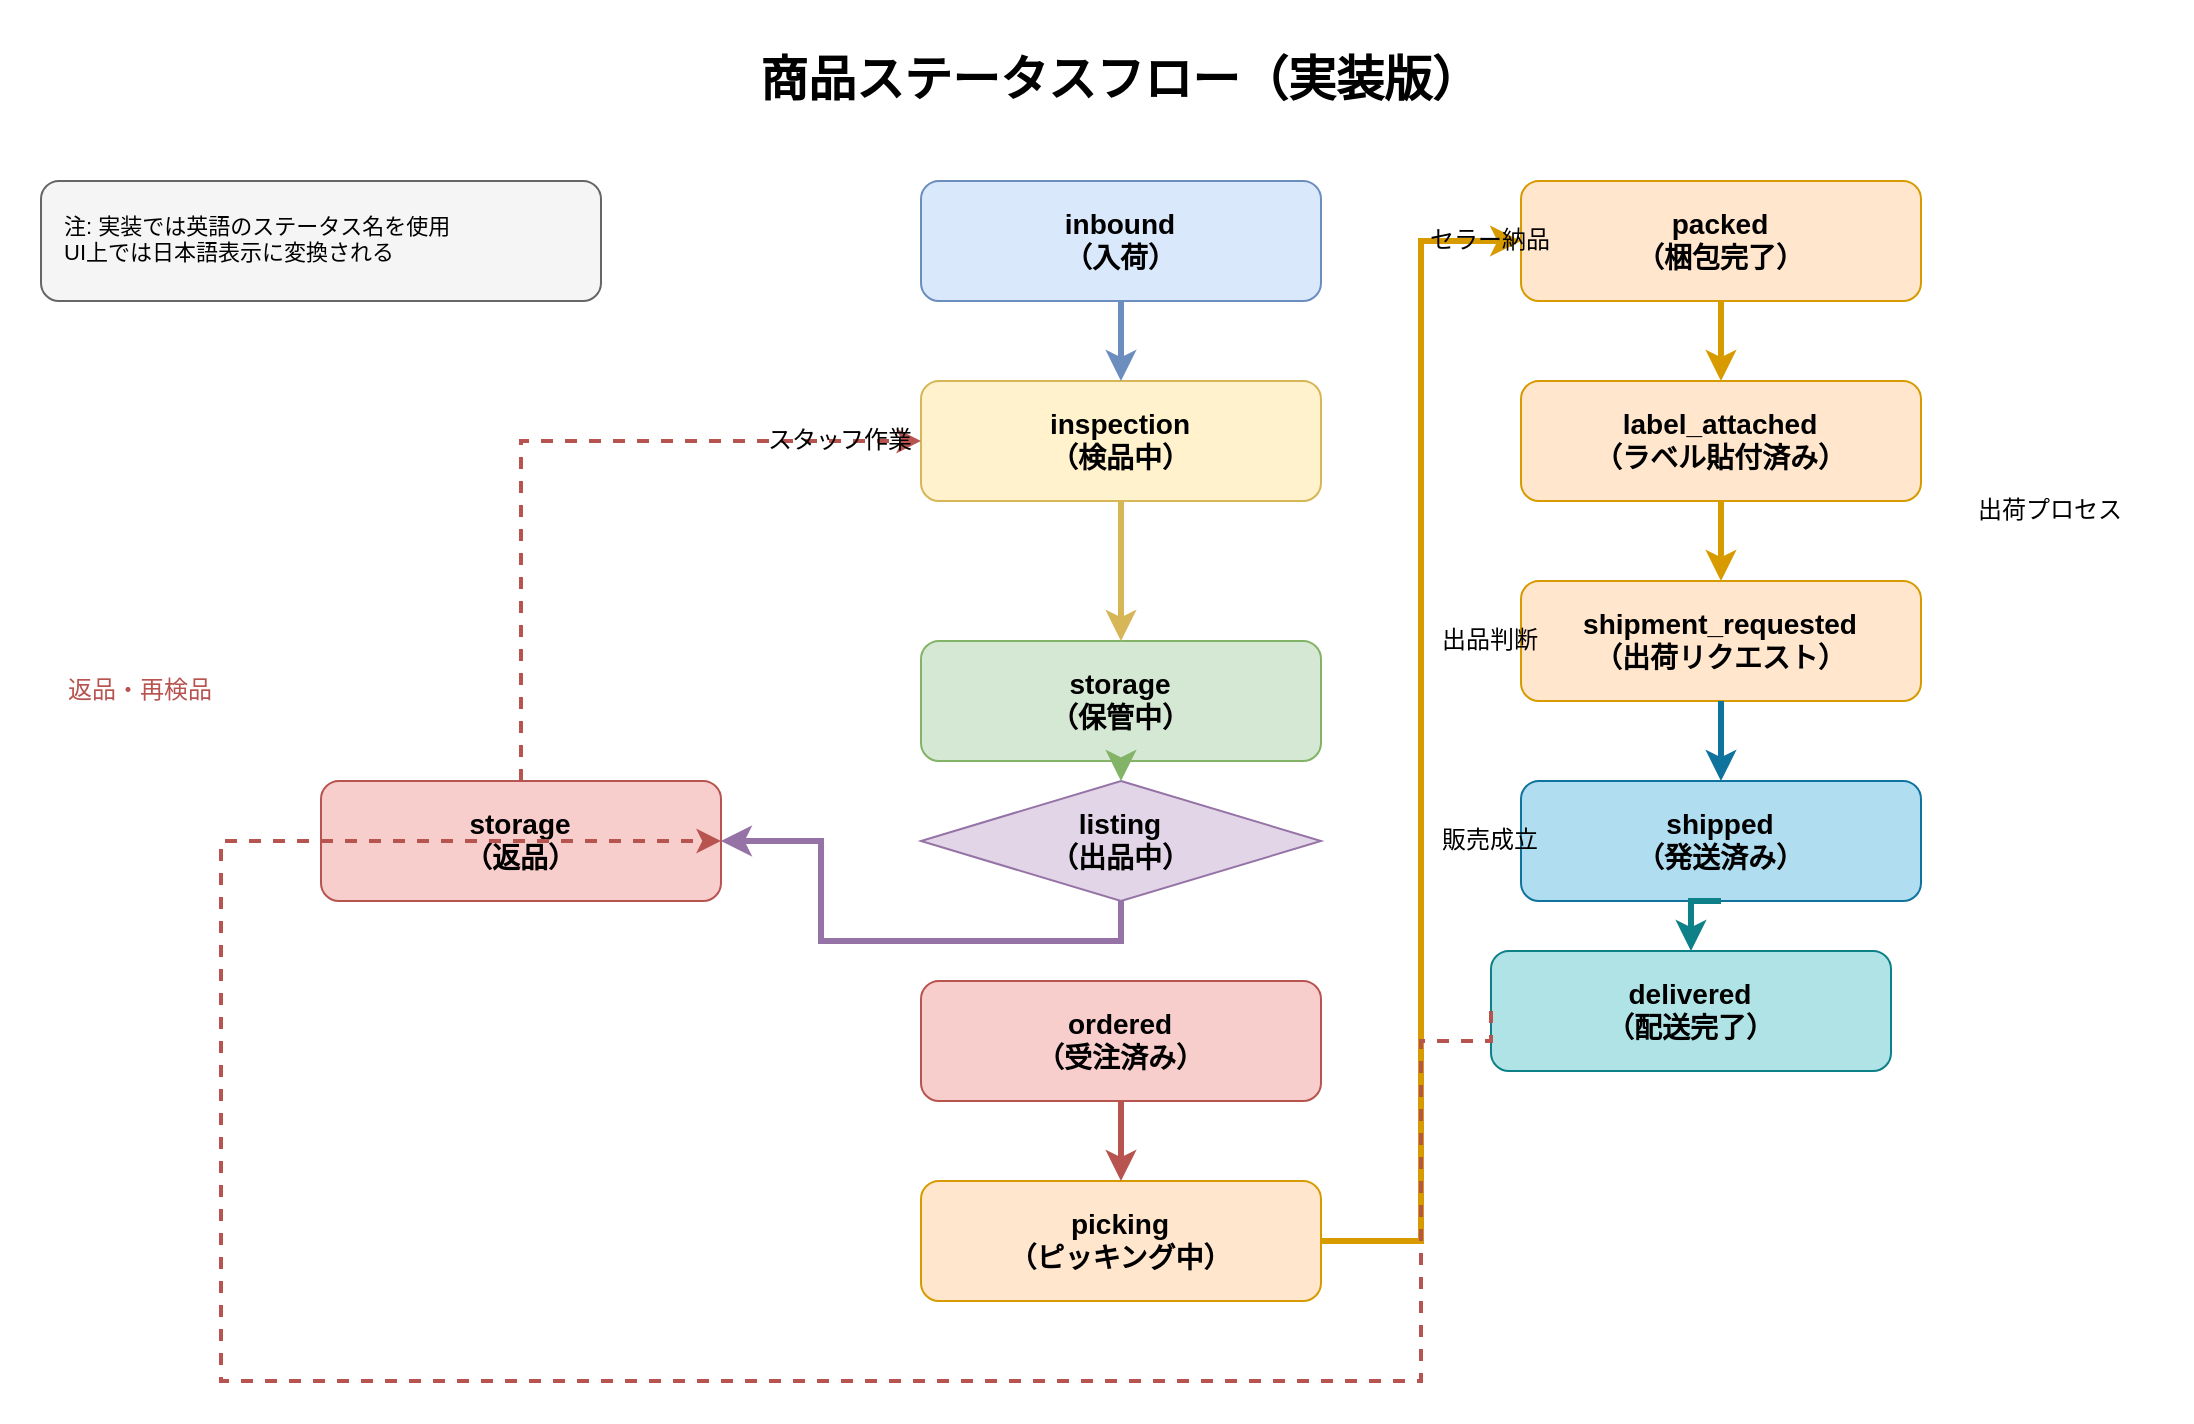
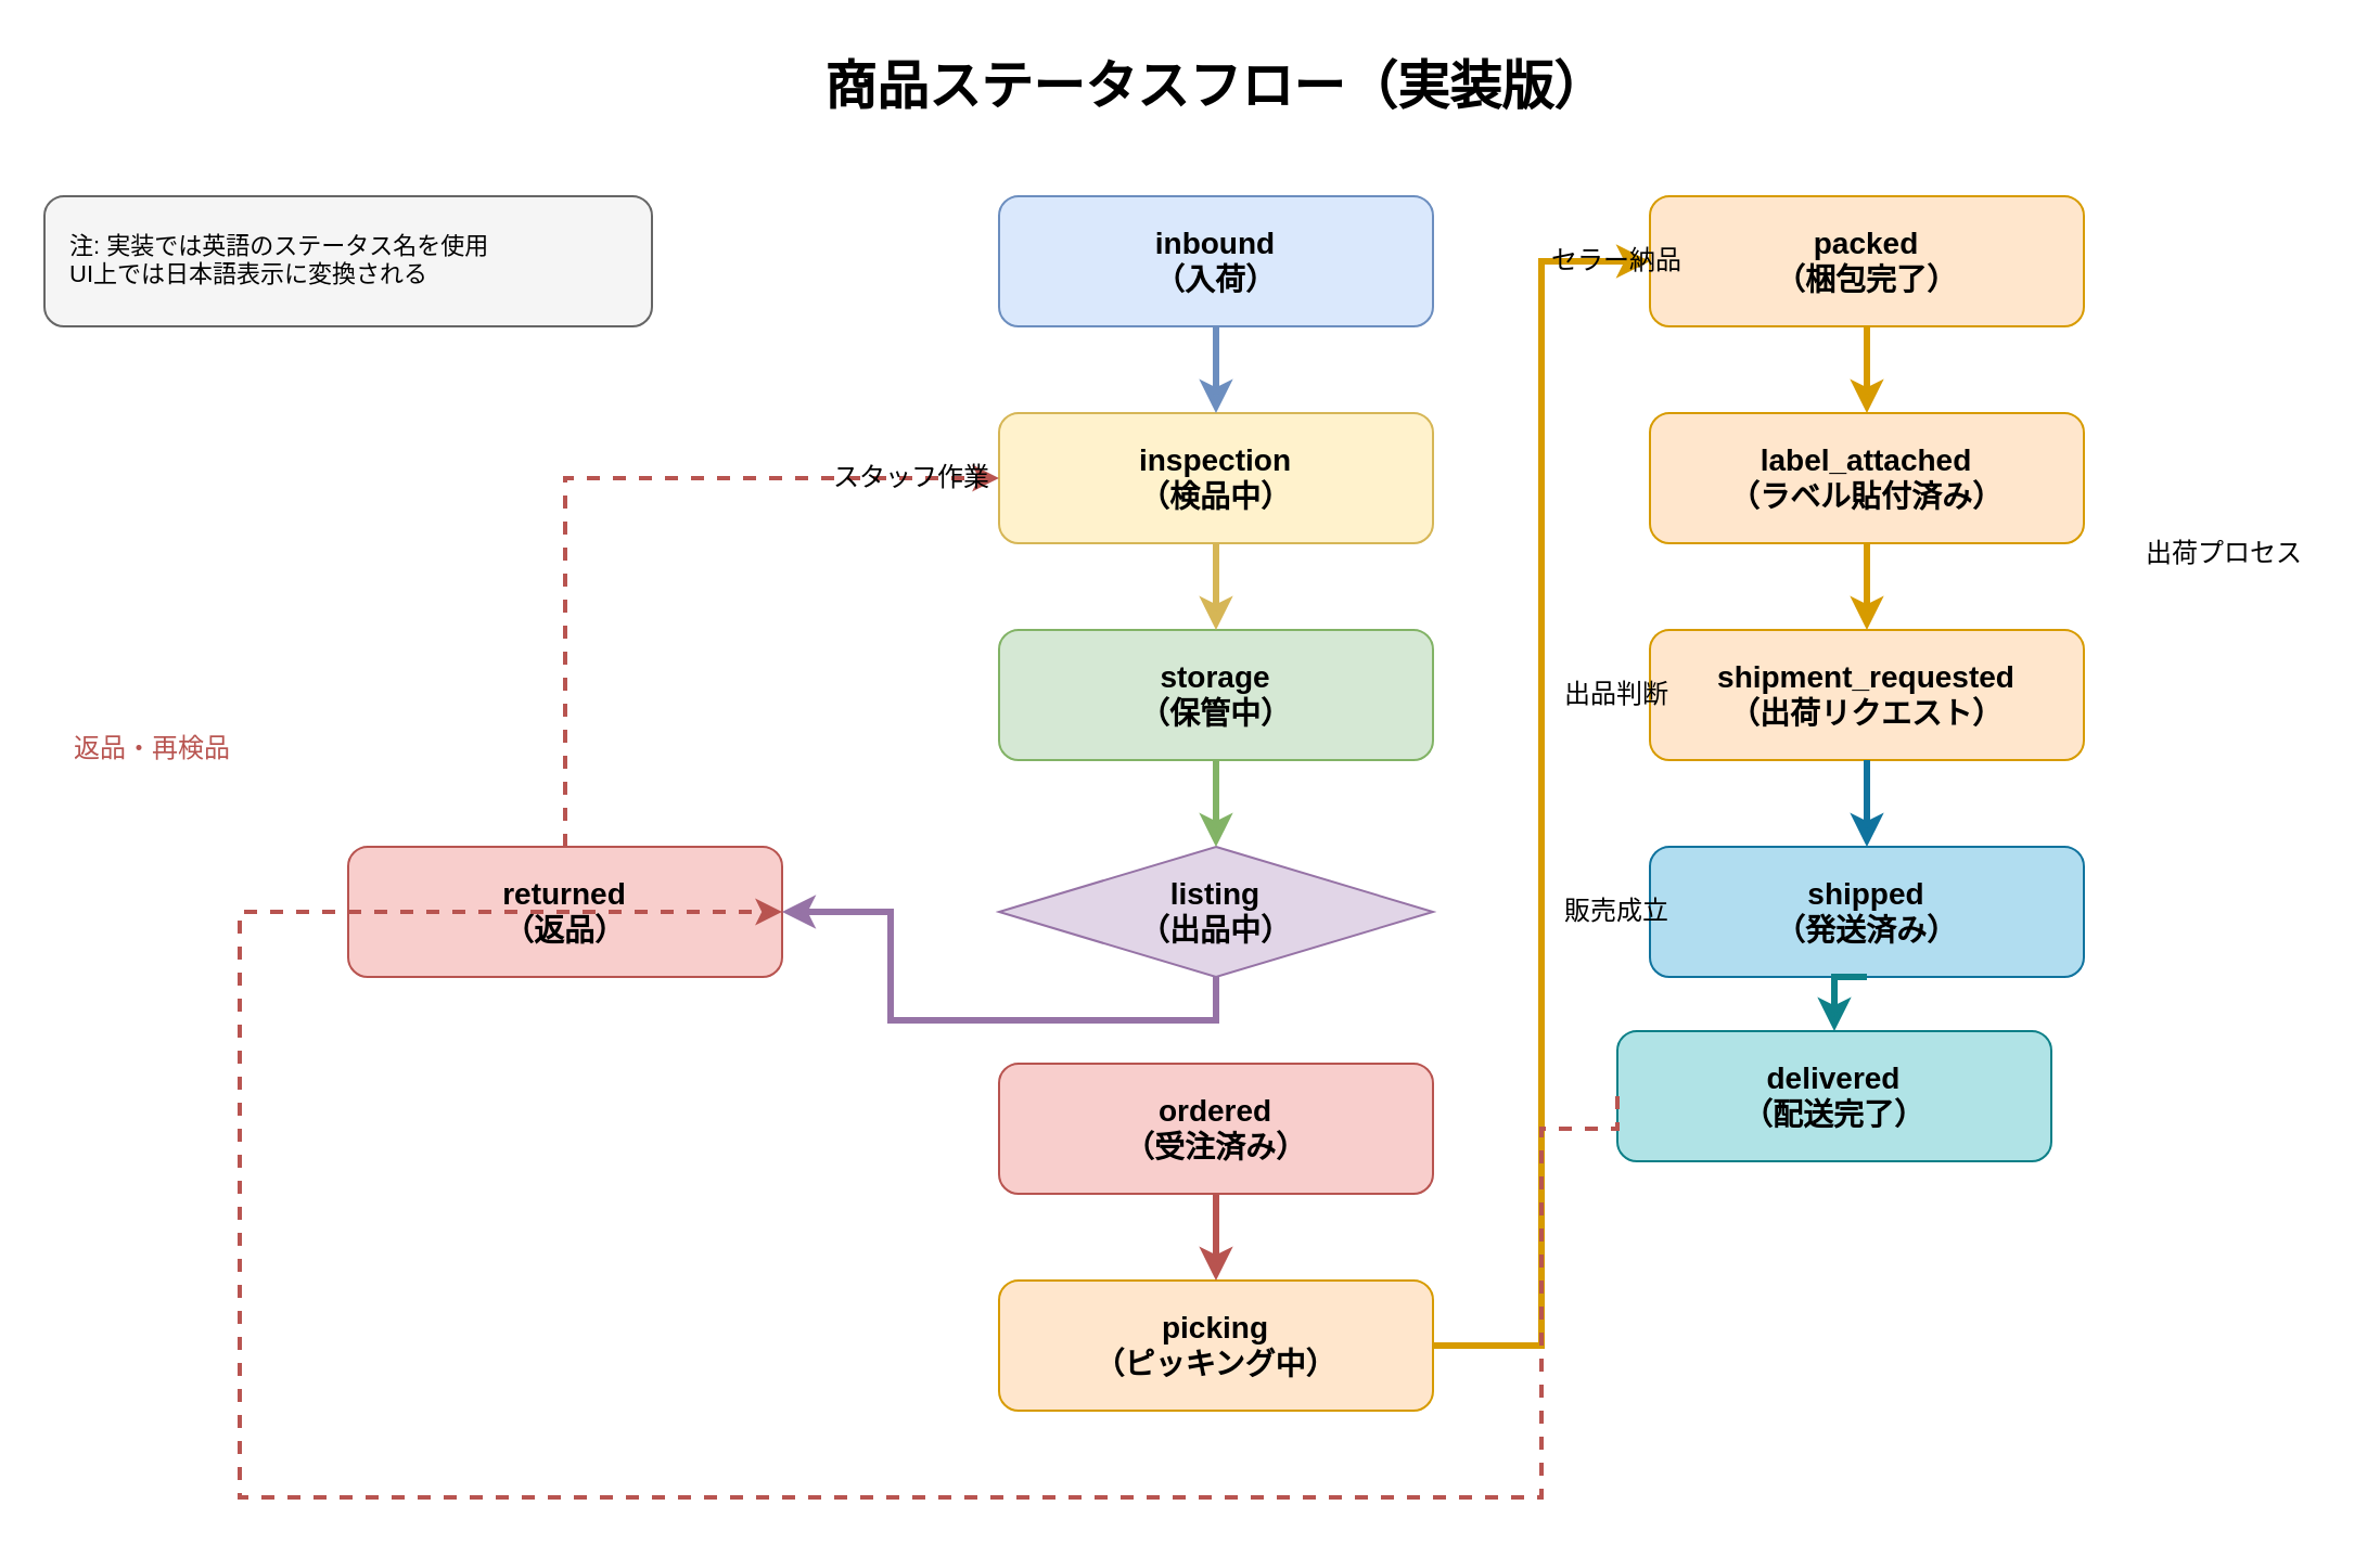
  <mxCell id="0" />
  <mxCell id="1" parent="0" />
  <mxCell id="2" value="商品ステータスフロー（実装版）" style="text;html=1;strokeColor=none;fillColor=none;align=center;verticalAlign=middle;whiteSpace=wrap;rounded=0;fontSize=24;fontStyle=1" vertex="1" parent="1"><mxGeometry x="295" y="20" width="530" height="40" as="geometry" /></mxCell>
  <mxCell id="3" value="inbound&#10;（入荷）" style="rounded=1;whiteSpace=wrap;html=1;fillColor=#dae8fc;strokeColor=#6c8ebf;fontSize=14;fontStyle=1" vertex="1" parent="1"><mxGeometry x="460" y="90" width="200" height="60" as="geometry" /></mxCell>
  <mxCell id="4" value="inspection&#10;（検品中）" style="rounded=1;whiteSpace=wrap;html=1;fillColor=#fff2cc;strokeColor=#d6b656;fontSize=14;fontStyle=1" vertex="1" parent="1"><mxGeometry x="460" y="190" width="200" height="60" as="geometry" /></mxCell>
- <mxCell id="5" value="storage&#10;（保管中）" style="rounded=1;whiteSpace=wrap;html=1;fillColor=#d5e8d4;strokeColor=#82b366;fontSize=14;fontStyle=1" vertex="1" parent="1"><mxGeometry x="460" y="320" width="200" height="60" as="geometry" /></mxCell>
+ <mxCell id="5" value="storage&#10;（保管中）" style="rounded=1;whiteSpace=wrap;html=1;fillColor=#d5e8d4;strokeColor=#82b366;fontSize=14;fontStyle=1" vertex="1" parent="1"><mxGeometry x="460" y="290" width="200" height="60" as="geometry" /></mxCell>
  <mxCell id="6" value="listing&#10;（出品中）" style="rhombus;whiteSpace=wrap;html=1;fillColor=#e1d5e7;strokeColor=#9673a6;fontSize=14;fontStyle=1;" vertex="1" parent="1"><mxGeometry x="460" y="390" width="200" height="60" as="geometry" /></mxCell>
  <mxCell id="7" value="ordered&#10;（受注済み）" style="rounded=1;whiteSpace=wrap;html=1;fillColor=#f8cecc;strokeColor=#b85450;fontSize=14;fontStyle=1" vertex="1" parent="1"><mxGeometry x="460" y="490" width="200" height="60" as="geometry" /></mxCell>
  <mxCell id="8" value="picking&#10;（ピッキング中）" style="rounded=1;whiteSpace=wrap;html=1;fillColor=#ffe6cc;strokeColor=#d79b00;fontSize=14;fontStyle=1" vertex="1" parent="1"><mxGeometry x="460" y="590" width="200" height="60" as="geometry" /></mxCell>
  <mxCell id="9" value="packed&#10;（梱包完了）" style="rounded=1;whiteSpace=wrap;html=1;fillColor=#ffe6cc;strokeColor=#d79b00;fontSize=14;fontStyle=1" vertex="1" parent="1"><mxGeometry x="760" y="90" width="200" height="60" as="geometry" /></mxCell>
  <mxCell id="10" value="label_attached&#10;（ラベル貼付済み）" style="rounded=1;whiteSpace=wrap;html=1;fillColor=#ffe6cc;strokeColor=#d79b00;fontSize=14;fontStyle=1" vertex="1" parent="1"><mxGeometry x="760" y="190" width="200" height="60" as="geometry" /></mxCell>
  <mxCell id="11" value="shipment_requested&#10;（出荷リクエスト）" style="rounded=1;whiteSpace=wrap;html=1;fillColor=#ffe6cc;strokeColor=#d79b00;fontSize=14;fontStyle=1" vertex="1" parent="1"><mxGeometry x="760" y="290" width="200" height="60" as="geometry" /></mxCell>
  <mxCell id="12" value="shipped&#10;（発送済み）" style="rounded=1;whiteSpace=wrap;html=1;fillColor=#b1ddf0;strokeColor=#10739e;fontSize=14;fontStyle=1" vertex="1" parent="1"><mxGeometry x="760" y="390" width="200" height="60" as="geometry" /></mxCell>
  <mxCell id="13" value="delivered&#10;（配送完了）" style="rounded=1;whiteSpace=wrap;html=1;fillColor=#b0e3e6;strokeColor=#0e8088;fontSize=14;fontStyle=1" vertex="1" parent="1"><mxGeometry x="745" y="475" width="200" height="60" as="geometry" /></mxCell>
- <mxCell id="14" value="storage&#10;（返品）" style="rounded=1;whiteSpace=wrap;html=1;fillColor=#f8cecc;strokeColor=#b85450;fontSize=14;fontStyle=1" vertex="1" parent="1"><mxGeometry x="160" y="390" width="200" height="60" as="geometry" /></mxCell>
+ <mxCell id="14" value="returned&#10;（返品）" style="rounded=1;whiteSpace=wrap;html=1;fillColor=#f8cecc;strokeColor=#b85450;fontSize=14;fontStyle=1" vertex="1" parent="1"><mxGeometry x="160" y="390" width="200" height="60" as="geometry" /></mxCell>
  <mxCell id="15" style="edgeStyle=orthogonalEdgeStyle;rounded=0;orthogonalLoop=1;jettySize=auto;html=1;exitX=0.5;exitY=1;exitDx=0;exitDy=0;entryX=0.5;entryY=0;entryDx=0;entryDy=0;strokeWidth=3;fillColor=#dae8fc;strokeColor=#6c8ebf;" edge="1" parent="1" source="3" target="4"><mxGeometry relative="1" as="geometry" /></mxCell>
  <mxCell id="16" style="edgeStyle=orthogonalEdgeStyle;rounded=0;orthogonalLoop=1;jettySize=auto;html=1;exitX=0.5;exitY=1;exitDx=0;exitDy=0;entryX=0.5;entryY=0;entryDx=0;entryDy=0;strokeWidth=3;fillColor=#fff2cc;strokeColor=#d6b656;" edge="1" parent="1" source="4" target="5"><mxGeometry relative="1" as="geometry" /></mxCell>
  <mxCell id="17" style="edgeStyle=orthogonalEdgeStyle;rounded=0;orthogonalLoop=1;jettySize=auto;html=1;exitX=0.5;exitY=1;exitDx=0;exitDy=0;entryX=0.5;entryY=0;entryDx=0;entryDy=0;strokeWidth=3;fillColor=#d5e8d4;strokeColor=#82b366;" edge="1" parent="1" source="5" target="6"><mxGeometry relative="1" as="geometry" /></mxCell>
  <mxCell id="18" style="edgeStyle=orthogonalEdgeStyle;rounded=0;orthogonalLoop=1;jettySize=auto;html=1;exitX=0.5;exitY=1;exitDx=0;exitDy=0;strokeWidth=3;fillColor=#e1d5e7;strokeColor=#9673a6;" edge="1" parent="1" source="6" target="14"><mxGeometry relative="1" as="geometry" /></mxCell>
  <mxCell id="19" style="edgeStyle=orthogonalEdgeStyle;rounded=0;orthogonalLoop=1;jettySize=auto;html=1;exitX=0.5;exitY=1;exitDx=0;exitDy=0;entryX=0.5;entryY=0;entryDx=0;entryDy=0;strokeWidth=3;fillColor=#f8cecc;strokeColor=#b85450;" edge="1" parent="1" source="7" target="8"><mxGeometry relative="1" as="geometry" /></mxCell>
  <mxCell id="20" style="edgeStyle=orthogonalEdgeStyle;rounded=0;orthogonalLoop=1;jettySize=auto;html=1;exitX=1;exitY=0.5;exitDx=0;exitDy=0;entryX=0;entryY=0.5;entryDx=0;entryDy=0;strokeWidth=3;fillColor=#ffe6cc;strokeColor=#d79b00;" edge="1" parent="1" source="8" target="9"><mxGeometry relative="1" as="geometry"><Array as="points"><mxPoint x="710" y="620" /><mxPoint x="710" y="120" /></Array></mxGeometry></mxCell>
  <mxCell id="21" style="edgeStyle=orthogonalEdgeStyle;rounded=0;orthogonalLoop=1;jettySize=auto;html=1;exitX=0.5;exitY=1;exitDx=0;exitDy=0;entryX=0.5;entryY=0;entryDx=0;entryDy=0;strokeWidth=3;fillColor=#ffe6cc;strokeColor=#d79b00;" edge="1" parent="1" source="9" target="10"><mxGeometry relative="1" as="geometry" /></mxCell>
  <mxCell id="22" style="edgeStyle=orthogonalEdgeStyle;rounded=0;orthogonalLoop=1;jettySize=auto;html=1;exitX=0.5;exitY=1;exitDx=0;exitDy=0;entryX=0.5;entryY=0;entryDx=0;entryDy=0;strokeWidth=3;fillColor=#ffe6cc;strokeColor=#d79b00;" edge="1" parent="1" source="10" target="11"><mxGeometry relative="1" as="geometry" /></mxCell>
  <mxCell id="23" style="edgeStyle=orthogonalEdgeStyle;rounded=0;orthogonalLoop=1;jettySize=auto;html=1;exitX=0.5;exitY=1;exitDx=0;exitDy=0;entryX=0.5;entryY=0;entryDx=0;entryDy=0;strokeWidth=3;fillColor=#b1ddf0;strokeColor=#10739e;" edge="1" parent="1" source="11" target="12"><mxGeometry relative="1" as="geometry" /></mxCell>
  <mxCell id="24" style="edgeStyle=orthogonalEdgeStyle;rounded=0;orthogonalLoop=1;jettySize=auto;html=1;exitX=0.5;exitY=1;exitDx=0;exitDy=0;entryX=0.5;entryY=0;entryDx=0;entryDy=0;strokeWidth=3;fillColor=#b0e3e6;strokeColor=#0e8088;" edge="1" parent="1" source="12" target="13"><mxGeometry relative="1" as="geometry" /></mxCell>
  <mxCell id="25" style="edgeStyle=orthogonalEdgeStyle;rounded=0;orthogonalLoop=1;jettySize=auto;html=1;exitX=0;exitY=0.5;exitDx=0;exitDy=0;entryX=1;entryY=0.5;entryDx=0;entryDy=0;strokeWidth=2;fillColor=#f8cecc;strokeColor=#b85450;dashed=1;" edge="1" parent="1" source="13" target="14"><mxGeometry relative="1" as="geometry"><Array as="points"><mxPoint x="710" y="520" /><mxPoint x="710" y="690" /><mxPoint x="110" y="690" /><mxPoint x="110" y="420" /></Array></mxGeometry></mxCell>
  <mxCell id="26" style="edgeStyle=orthogonalEdgeStyle;rounded=0;orthogonalLoop=1;jettySize=auto;html=1;exitX=0.5;exitY=0;exitDx=0;exitDy=0;entryX=0;entryY=0.5;entryDx=0;entryDy=0;strokeWidth=2;fillColor=#f8cecc;strokeColor=#b85450;dashed=1;" edge="1" parent="1" source="14" target="4"><mxGeometry relative="1" as="geometry" /></mxCell>
  <mxCell id="27" value="セラー納品" style="text;html=1;strokeColor=none;fillColor=none;align=center;verticalAlign=middle;whiteSpace=wrap;rounded=0;fontSize=12;" vertex="1" parent="1"><mxGeometry x="695" y="105" width="100" height="30" as="geometry" /></mxCell>
  <mxCell id="28" value="スタッフ作業" style="text;html=1;strokeColor=none;fillColor=none;align=center;verticalAlign=middle;whiteSpace=wrap;rounded=0;fontSize=12;" vertex="1" parent="1"><mxGeometry x="370" y="205" width="100" height="30" as="geometry" /></mxCell>
  <mxCell id="29" value="出品判断" style="text;html=1;strokeColor=none;fillColor=none;align=center;verticalAlign=middle;whiteSpace=wrap;rounded=0;fontSize=12;" vertex="1" parent="1"><mxGeometry x="695" y="305" width="100" height="30" as="geometry" /></mxCell>
  <mxCell id="30" value="販売成立" style="text;html=1;strokeColor=none;fillColor=none;align=center;verticalAlign=middle;whiteSpace=wrap;rounded=0;fontSize=12;" vertex="1" parent="1"><mxGeometry x="695" y="405" width="100" height="30" as="geometry" /></mxCell>
  <mxCell id="31" value="出荷プロセス" style="text;html=1;strokeColor=none;fillColor=none;align=center;verticalAlign=middle;whiteSpace=wrap;rounded=0;fontSize=12;" vertex="1" parent="1"><mxGeometry x="975" y="240" width="100" height="30" as="geometry" /></mxCell>
  <mxCell id="32" value="返品・再検品" style="text;html=1;strokeColor=none;fillColor=none;align=center;verticalAlign=middle;whiteSpace=wrap;rounded=0;fontSize=12;fontColor=#b85450;" vertex="1" parent="1"><mxGeometry x="20" y="330" width="100" height="30" as="geometry" /></mxCell>
  <mxCell id="33" value="注: 実装では英語のステータス名を使用&#10;UI上では日本語表示に変換される" style="text;html=1;strokeColor=#666666;fillColor=#f5f5f5;align=left;verticalAlign=top;whiteSpace=wrap;rounded=1;fontSize=11;spacingLeft=10;spacingTop=10;" vertex="1" parent="1"><mxGeometry x="20" y="90" width="280" height="60" as="geometry" /></mxCell>
